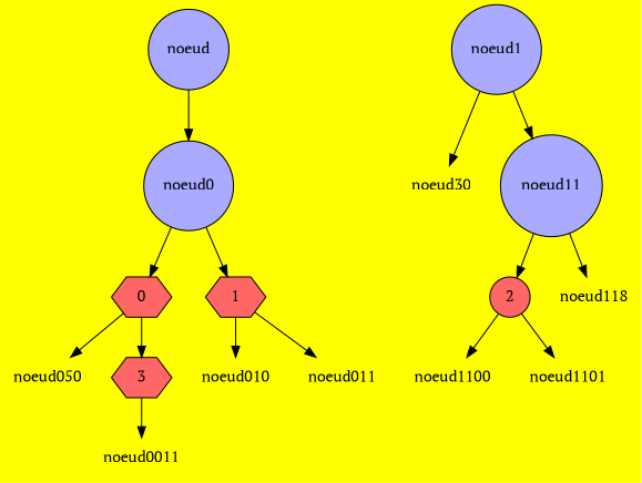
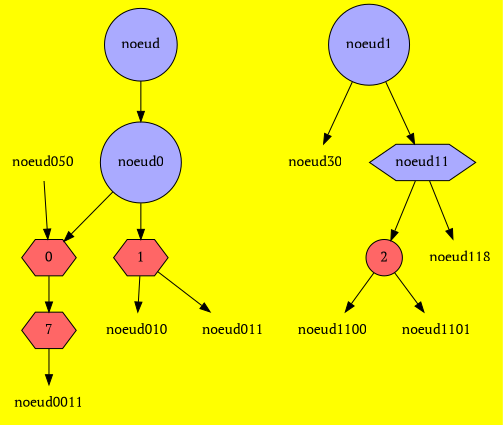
  digraph {
    bgcolor="#FFFF00"
    fontname="PT Serif"
    node [fillcolor="#FFFF00" fontname="PT Serif" shape=none style=filled]
    edge [fontname="PT Serif"]
    noeud [fillcolor="#AAAAFF" shape=circle]
    noeud0 [fillcolor="#AAAAFF" shape=circle]
    n3 [fillcolor="#FF6666" label=0 shape=hexagon]
    n4 [fillcolor="#FF6666" label=1 shape=hexagon]
    noeud1 [fillcolor="#AAAAFF" shape=circle]
    n6 [label=noeud30]
-   noeud11 [fillcolor="#AAAAFF" shape=circle]
+   noeud11 [fillcolor="#AAAAFF" shape=hexagon]
    n8 [label=noeud050]
-   n9 [fillcolor="#FF6666" label=3 shape=hexagon]
+   n9 [fillcolor="#FF6666" label=7 shape=hexagon]
    noeud010
    noeud011
    noeud0011
    n13 [fillcolor="#FF6666" label=2 shape=circle]
    n14 [label=noeud118]
    noeud1100
    noeud1101
    noeud -> noeud0
    noeud0 -> n3
    noeud0 -> n4
-   n3 -> n8
+   n8 -> n3
    n3 -> n9
    n4 -> noeud010
    n4 -> noeud011
    noeud1 -> n6
    noeud1 -> noeud11
    noeud11 -> n13
    noeud11 -> n14
    n9 -> noeud0011
    n13 -> noeud1100
    n13 -> noeud1101
  }
